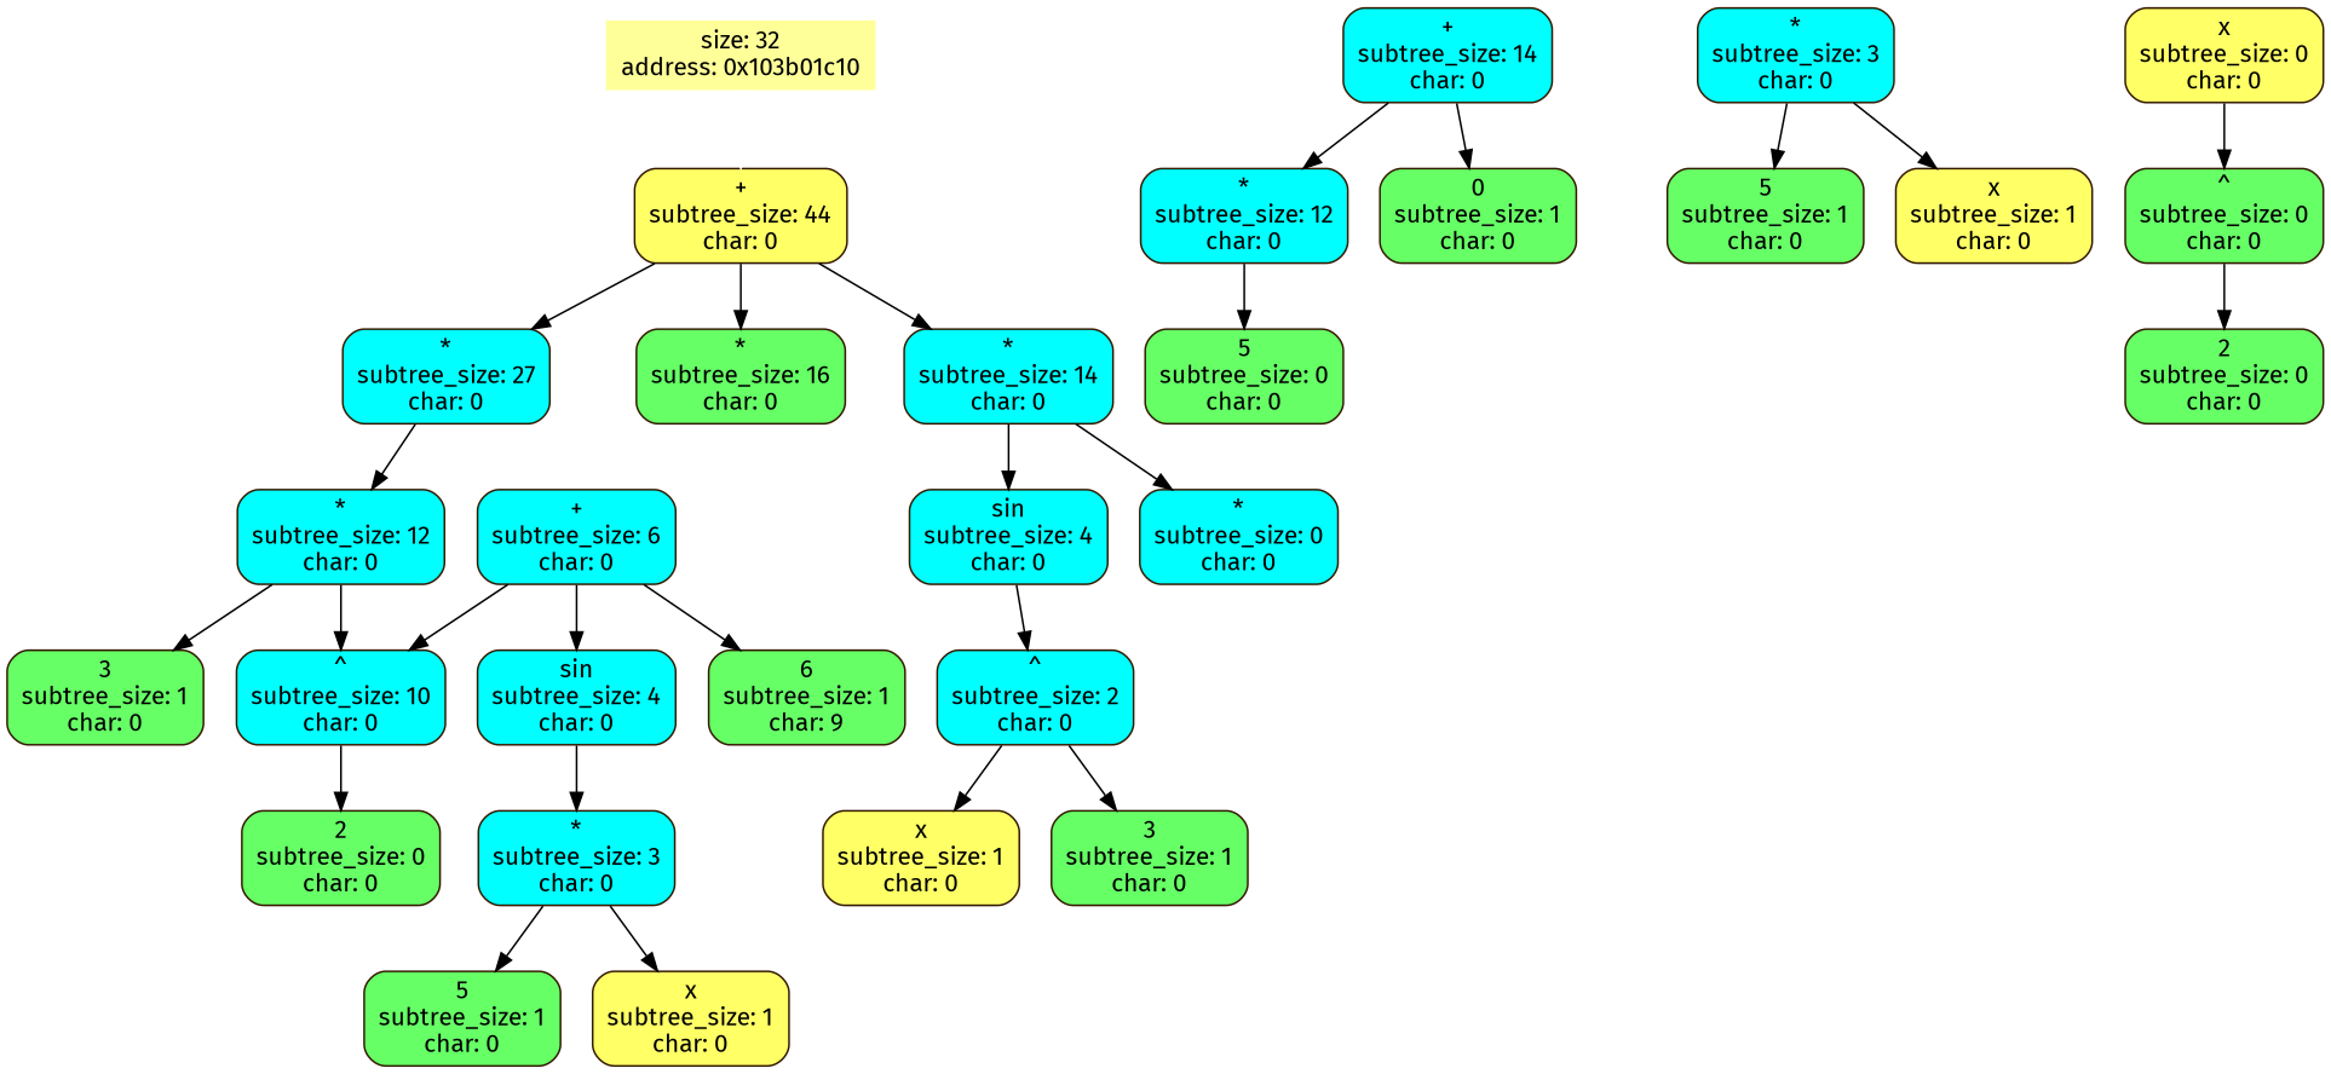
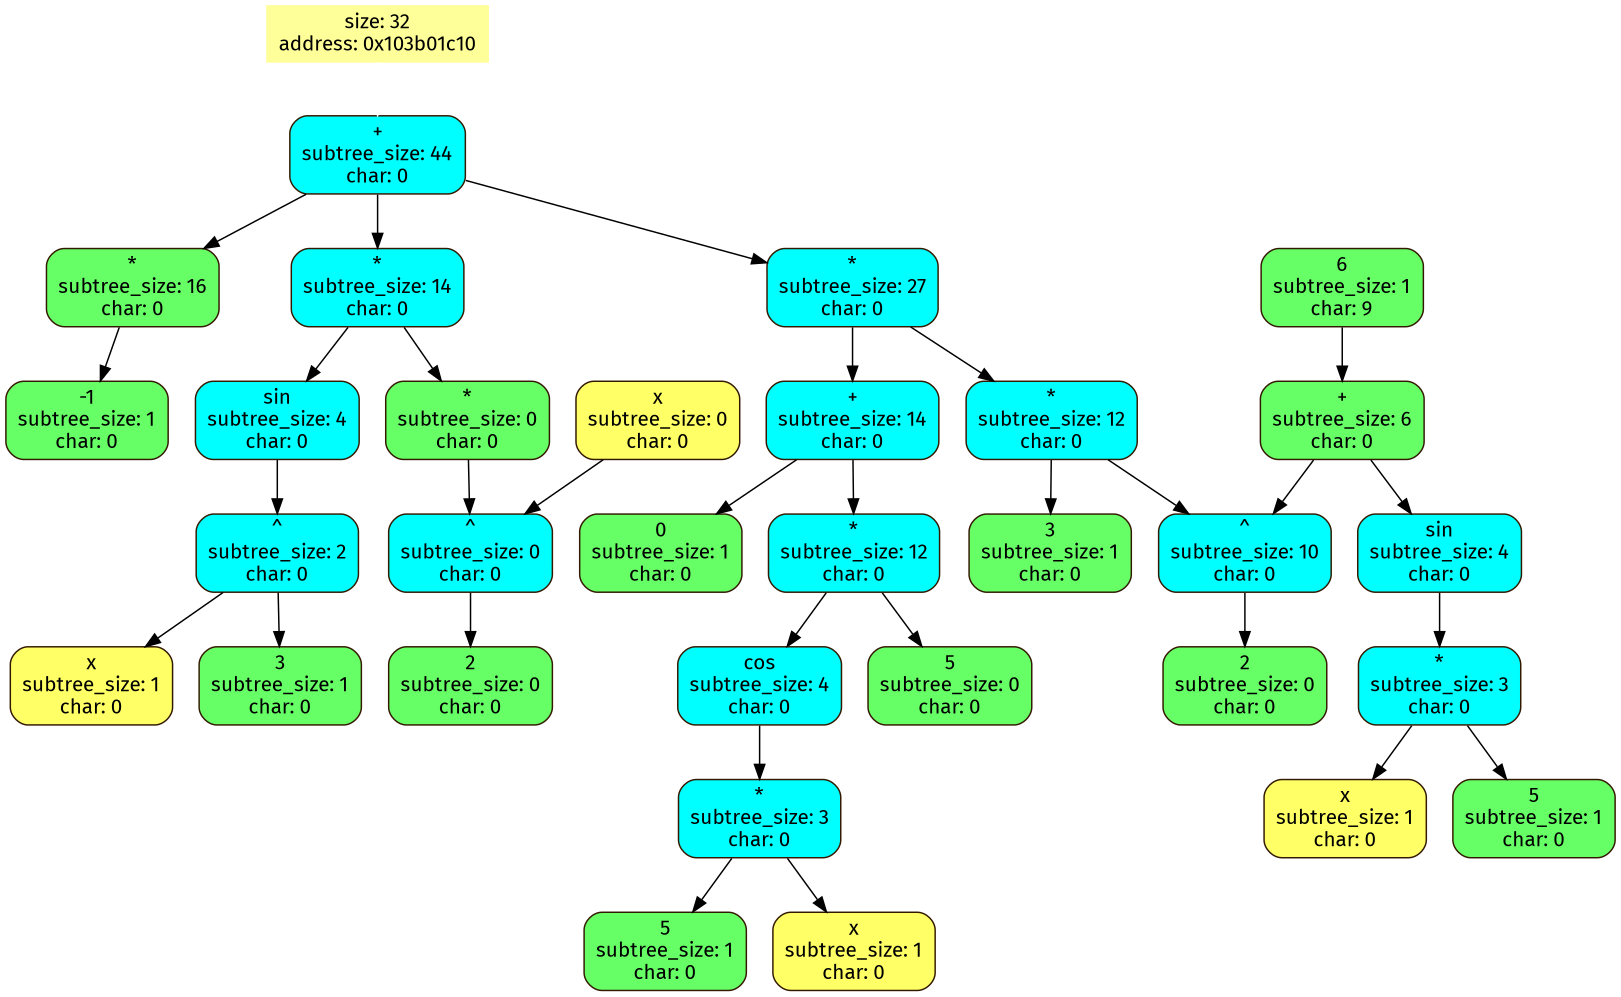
  digraph {
    fontname="Fira Sans"
    node [color="#331900" fontname="Fira Sans" shape=Mrecord style=filled fillcolor="#00FFFF"]
    edge [fontname="Fira Sans"]
    n1 [color="#FFFF99" label="size: 32\naddress: 0x103b01c10" shape=polygon fillcolor=""]
-   n2 [fillcolor="#FFFF66" label="+\nsubtree_size: 44\nchar: 0"]
+   n2 [label="+\nsubtree_size: 44\nchar: 0"]
    n3 [label="*\nsubtree_size: 27\nchar: 0"]
    n4 [fillcolor="#66FF66" label="*\nsubtree_size: 16\nchar: 0"]
    n5 [label="*\nsubtree_size: 14\nchar: 0"]
    n6 [label="*\nsubtree_size: 12\nchar: 0"]
    n7 [label="+\nsubtree_size: 14\nchar: 0"]
+   n8 [fillcolor="#66FF66" label="-1\nsubtree_size: 1\nchar: 0"]
    n9 [fillcolor="#66FF66" label="3\nsubtree_size: 1\nchar: 0"]
    n10 [label="^\nsubtree_size: 10\nchar: 0"]
    n11 [label="*\nsubtree_size: 12\nchar: 0"]
    n12 [fillcolor="#66FF66" label="0\nsubtree_size: 1\nchar: 0"]
    n13 [fillcolor="#66FF66" label="2\nsubtree_size: 0\nchar: 0"]
-   n14 [label="+\nsubtree_size: 6\nchar: 0"]
+   n14 [fillcolor="#66FF66" label="+\nsubtree_size: 6\nchar: 0"]
    n15 [label="sin\nsubtree_size: 4\nchar: 0"]
    n16 [fillcolor="#66FF66" label="6\nsubtree_size: 1\nchar: 9"]
    n17 [label="*\nsubtree_size: 3\nchar: 0"]
    n18 [fillcolor="#66FF66" label="5\nsubtree_size: 1\nchar: 0"]
    n19 [fillcolor="#FFFF66" label="x\nsubtree_size: 1\nchar: 0"]
+   n20 [label="cos\nsubtree_size: 4\nchar: 0"]
    n21 [fillcolor="#66FF66" label="5\nsubtree_size: 0\nchar: 0"]
    n22 [label="*\nsubtree_size: 3\nchar: 0"]
    n23 [fillcolor="#66FF66" label="5\nsubtree_size: 1\nchar: 0"]
    n24 [fillcolor="#FFFF66" label="x\nsubtree_size: 1\nchar: 0"]
    n25 [label="sin\nsubtree_size: 4\nchar: 0"]
-   n26 [label="*\nsubtree_size: 0\nchar: 0"]
+   n26 [fillcolor="#66FF66" label="*\nsubtree_size: 0\nchar: 0"]
    n27 [label="^\nsubtree_size: 2\nchar: 0"]
-   n28 [fillcolor="#66FF66" label="^\nsubtree_size: 0\nchar: 0"]
+   n28 [label="^\nsubtree_size: 0\nchar: 0"]
    n29 [fillcolor="#FFFF66" label="x\nsubtree_size: 1\nchar: 0"]
    n30 [fillcolor="#66FF66" label="3\nsubtree_size: 1\nchar: 0"]
    n31 [fillcolor="#66FF66" label="2\nsubtree_size: 0\nchar: 0"]
    n32 [fillcolor="#FFFF66" label="x\nsubtree_size: 0\nchar: 0"]
    n1 -> n2 [color="#FFFFFF" weight=1000]
    n2 -> n3
    n2 -> n4
    n2 -> n5
    n3 -> n6
+   n3 -> n7
+   n4 -> n8
    n5 -> n25
    n5 -> n26
    n6 -> n9
    n6 -> n10
    n7 -> n11
    n7 -> n12
    n10 -> n13
+   n11 -> n20
    n11 -> n21
    n14 -> n10
    n14 -> n15
-   n14 -> n16
+   n16 -> n14
    n15 -> n17
    n17 -> n18
    n17 -> n19
+   n20 -> n22
    n22 -> n23
    n22 -> n24
    n25 -> n27
+   n26 -> n28
    n27 -> n29
    n27 -> n30
    n28 -> n31
    n32 -> n28
  }
